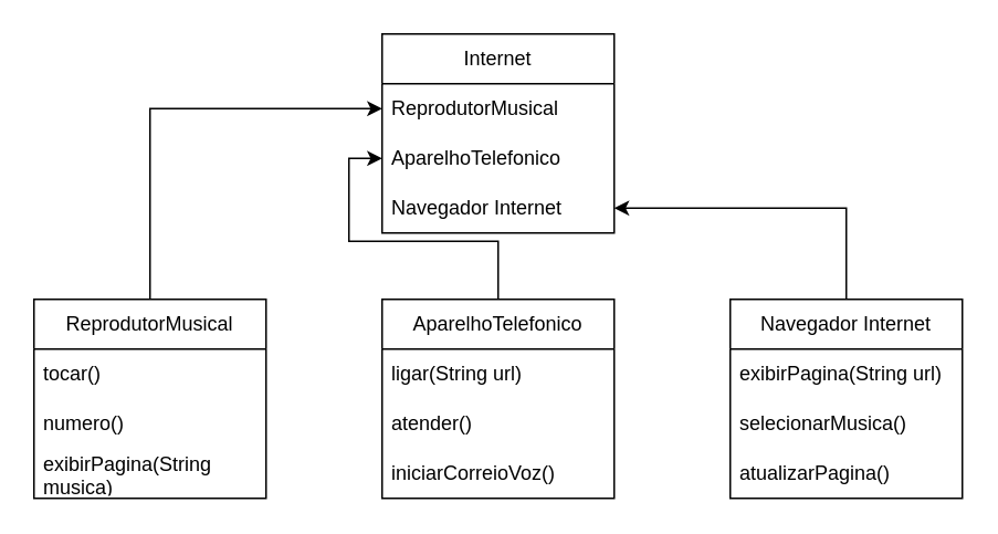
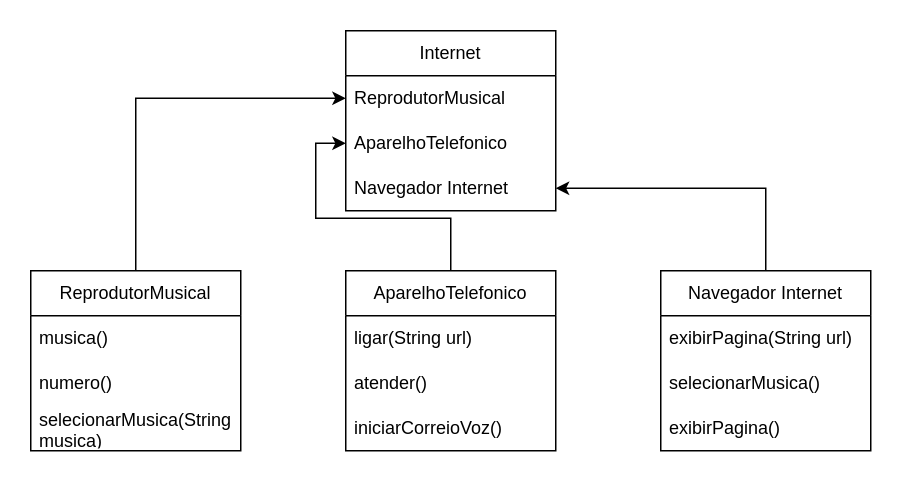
  <mxCell id="0" />
  <mxCell id="1" parent="0" />
  <mxCell id="2" value="Internet" style="swimlane;fontStyle=0;childLayout=stackLayout;horizontal=1;startSize=30;horizontalStack=0;resizeParent=1;resizeParentMax=0;resizeLast=0;collapsible=1;marginBottom=0;whiteSpace=wrap;html=1;" vertex="1" parent="1"><mxGeometry x="230" y="20" width="140" height="120" as="geometry" /></mxCell>
  <mxCell id="3" value="&lt;span style=&quot;text-align: center;&quot;&gt;ReprodutorMusical&lt;/span&gt;" style="text;strokeColor=none;fillColor=none;align=left;verticalAlign=middle;spacingLeft=4;spacingRight=4;overflow=hidden;points=[[0,0.5],[1,0.5]];portConstraint=eastwest;rotatable=0;whiteSpace=wrap;html=1;" vertex="1" parent="2"><mxGeometry y="30" width="140" height="30" as="geometry" /></mxCell>
  <mxCell id="4" value="&lt;span style=&quot;text-align: center;&quot;&gt;AparelhoTelefonico&lt;/span&gt;" style="text;strokeColor=none;fillColor=none;align=left;verticalAlign=middle;spacingLeft=4;spacingRight=4;overflow=hidden;points=[[0,0.5],[1,0.5]];portConstraint=eastwest;rotatable=0;whiteSpace=wrap;html=1;" vertex="1" parent="2"><mxGeometry y="60" width="140" height="30" as="geometry" /></mxCell>
  <mxCell id="5" value="&lt;span style=&quot;text-align: center;&quot;&gt;Navegador Internet&lt;/span&gt;" style="text;strokeColor=none;fillColor=none;align=left;verticalAlign=middle;spacingLeft=4;spacingRight=4;overflow=hidden;points=[[0,0.5],[1,0.5]];portConstraint=eastwest;rotatable=0;whiteSpace=wrap;html=1;" vertex="1" parent="2"><mxGeometry y="90" width="140" height="30" as="geometry" /></mxCell>
  <mxCell id="6" style="edgeStyle=orthogonalEdgeStyle;rounded=0;orthogonalLoop=1;jettySize=auto;html=1;entryX=0;entryY=0.5;entryDx=0;entryDy=0;" edge="1" parent="1" source="7" target="3"><mxGeometry relative="1" as="geometry" /></mxCell>
  <mxCell id="7" value="ReprodutorMusical" style="swimlane;fontStyle=0;childLayout=stackLayout;horizontal=1;startSize=30;horizontalStack=0;resizeParent=1;resizeParentMax=0;resizeLast=0;collapsible=1;marginBottom=0;whiteSpace=wrap;html=1;" vertex="1" parent="1"><mxGeometry x="20" y="180" width="140" height="120" as="geometry" /></mxCell>
- <mxCell id="8" value="tocar()" style="text;strokeColor=none;fillColor=none;align=left;verticalAlign=middle;spacingLeft=4;spacingRight=4;overflow=hidden;points=[[0,0.5],[1,0.5]];portConstraint=eastwest;rotatable=0;whiteSpace=wrap;html=1;" vertex="1" parent="7"><mxGeometry y="30" width="140" height="30" as="geometry" /></mxCell>
+ <mxCell id="8" value="musica()" style="text;strokeColor=none;fillColor=none;align=left;verticalAlign=middle;spacingLeft=4;spacingRight=4;overflow=hidden;points=[[0,0.5],[1,0.5]];portConstraint=eastwest;rotatable=0;whiteSpace=wrap;html=1;" vertex="1" parent="7"><mxGeometry y="30" width="140" height="30" as="geometry" /></mxCell>
  <mxCell id="9" value="numero()" style="text;strokeColor=none;fillColor=none;align=left;verticalAlign=middle;spacingLeft=4;spacingRight=4;overflow=hidden;points=[[0,0.5],[1,0.5]];portConstraint=eastwest;rotatable=0;whiteSpace=wrap;html=1;" vertex="1" parent="7"><mxGeometry y="60" width="140" height="30" as="geometry" /></mxCell>
- <mxCell id="10" value="exibirPagina(String musica)" style="text;strokeColor=none;fillColor=none;align=left;verticalAlign=middle;spacingLeft=4;spacingRight=4;overflow=hidden;points=[[0,0.5],[1,0.5]];portConstraint=eastwest;rotatable=0;whiteSpace=wrap;html=1;" vertex="1" parent="7"><mxGeometry y="90" width="140" height="30" as="geometry" /></mxCell>
+ <mxCell id="10" value="selecionarMusica(String musica)" style="text;strokeColor=none;fillColor=none;align=left;verticalAlign=middle;spacingLeft=4;spacingRight=4;overflow=hidden;points=[[0,0.5],[1,0.5]];portConstraint=eastwest;rotatable=0;whiteSpace=wrap;html=1;" vertex="1" parent="7"><mxGeometry y="90" width="140" height="30" as="geometry" /></mxCell>
  <mxCell id="11" style="edgeStyle=orthogonalEdgeStyle;rounded=0;orthogonalLoop=1;jettySize=auto;html=1;entryX=0;entryY=0.5;entryDx=0;entryDy=0;" edge="1" parent="1" source="12" target="4"><mxGeometry relative="1" as="geometry" /></mxCell>
  <mxCell id="12" value="AparelhoTelefonico" style="swimlane;fontStyle=0;childLayout=stackLayout;horizontal=1;startSize=30;horizontalStack=0;resizeParent=1;resizeParentMax=0;resizeLast=0;collapsible=1;marginBottom=0;whiteSpace=wrap;html=1;" vertex="1" parent="1"><mxGeometry x="230" y="180" width="140" height="120" as="geometry" /></mxCell>
  <mxCell id="13" value="ligar(String url)" style="text;strokeColor=none;fillColor=none;align=left;verticalAlign=middle;spacingLeft=4;spacingRight=4;overflow=hidden;points=[[0,0.5],[1,0.5]];portConstraint=eastwest;rotatable=0;whiteSpace=wrap;html=1;" vertex="1" parent="12"><mxGeometry y="30" width="140" height="30" as="geometry" /></mxCell>
  <mxCell id="14" value="atender()" style="text;strokeColor=none;fillColor=none;align=left;verticalAlign=middle;spacingLeft=4;spacingRight=4;overflow=hidden;points=[[0,0.5],[1,0.5]];portConstraint=eastwest;rotatable=0;whiteSpace=wrap;html=1;" vertex="1" parent="12"><mxGeometry y="60" width="140" height="30" as="geometry" /></mxCell>
  <mxCell id="15" value="iniciarCorreioVoz()" style="text;strokeColor=none;fillColor=none;align=left;verticalAlign=middle;spacingLeft=4;spacingRight=4;overflow=hidden;points=[[0,0.5],[1,0.5]];portConstraint=eastwest;rotatable=0;whiteSpace=wrap;html=1;" vertex="1" parent="12"><mxGeometry y="90" width="140" height="30" as="geometry" /></mxCell>
  <mxCell id="16" style="edgeStyle=orthogonalEdgeStyle;rounded=0;orthogonalLoop=1;jettySize=auto;html=1;entryX=1;entryY=0.5;entryDx=0;entryDy=0;" edge="1" parent="1" source="17" target="5"><mxGeometry relative="1" as="geometry" /></mxCell>
  <mxCell id="17" value="Navegador Internet" style="swimlane;fontStyle=0;childLayout=stackLayout;horizontal=1;startSize=30;horizontalStack=0;resizeParent=1;resizeParentMax=0;resizeLast=0;collapsible=1;marginBottom=0;whiteSpace=wrap;html=1;" vertex="1" parent="1"><mxGeometry x="440" y="180" width="140" height="120" as="geometry" /></mxCell>
  <mxCell id="18" value="exibirPagina(String url)" style="text;strokeColor=none;fillColor=none;align=left;verticalAlign=middle;spacingLeft=4;spacingRight=4;overflow=hidden;points=[[0,0.5],[1,0.5]];portConstraint=eastwest;rotatable=0;whiteSpace=wrap;html=1;" vertex="1" parent="17"><mxGeometry y="30" width="140" height="30" as="geometry" /></mxCell>
  <mxCell id="19" value="selecionarMusica()" style="text;strokeColor=none;fillColor=none;align=left;verticalAlign=middle;spacingLeft=4;spacingRight=4;overflow=hidden;points=[[0,0.5],[1,0.5]];portConstraint=eastwest;rotatable=0;whiteSpace=wrap;html=1;" vertex="1" parent="17"><mxGeometry y="60" width="140" height="30" as="geometry" /></mxCell>
- <mxCell id="20" value="atualizarPagina()" style="text;strokeColor=none;fillColor=none;align=left;verticalAlign=middle;spacingLeft=4;spacingRight=4;overflow=hidden;points=[[0,0.5],[1,0.5]];portConstraint=eastwest;rotatable=0;whiteSpace=wrap;html=1;" vertex="1" parent="17"><mxGeometry y="90" width="140" height="30" as="geometry" /></mxCell>
+ <mxCell id="20" value="exibirPagina()" style="text;strokeColor=none;fillColor=none;align=left;verticalAlign=middle;spacingLeft=4;spacingRight=4;overflow=hidden;points=[[0,0.5],[1,0.5]];portConstraint=eastwest;rotatable=0;whiteSpace=wrap;html=1;" vertex="1" parent="17"><mxGeometry y="90" width="140" height="30" as="geometry" /></mxCell>
